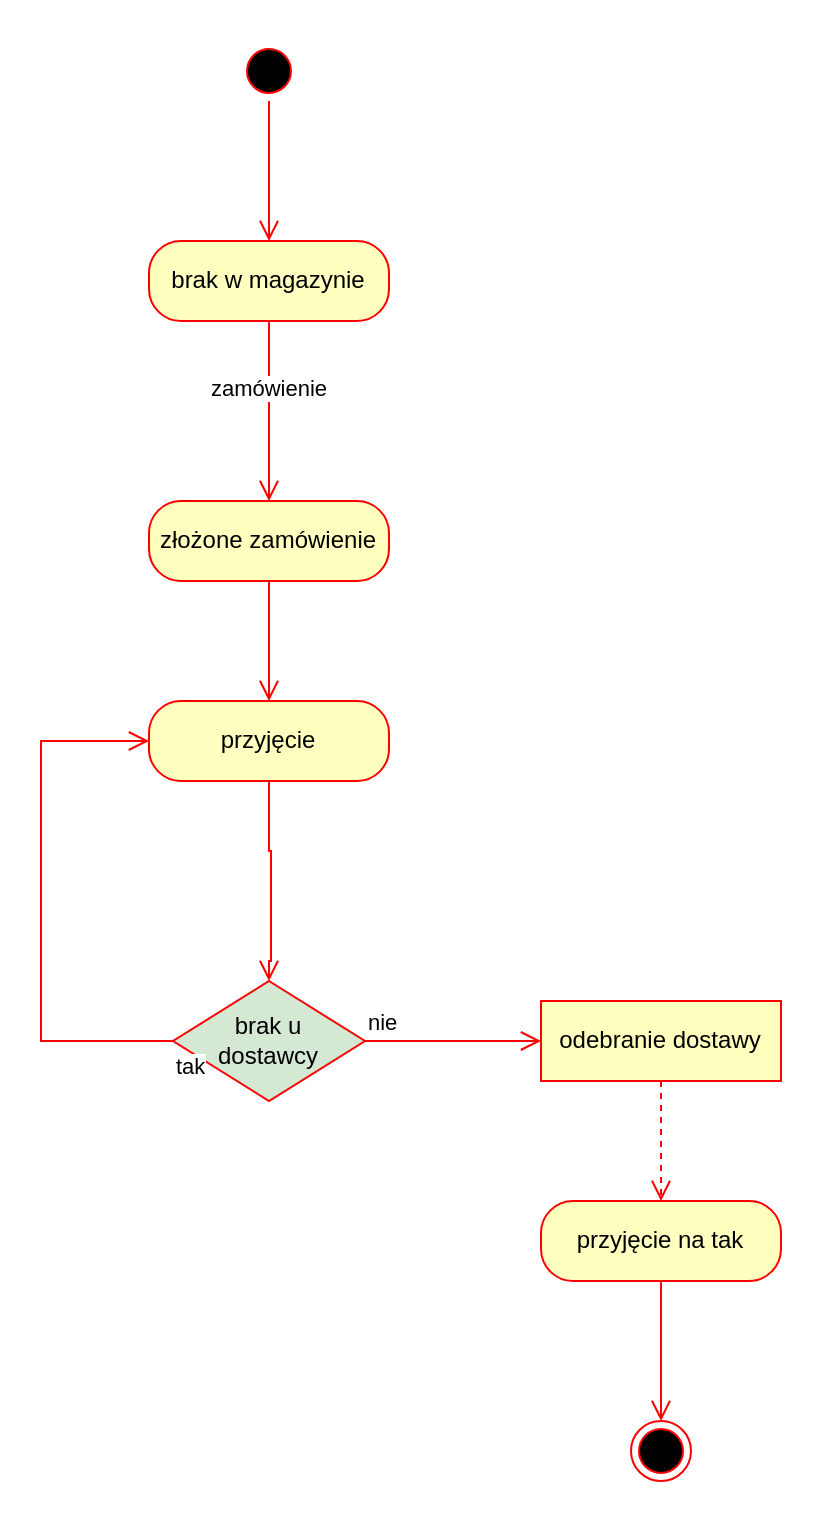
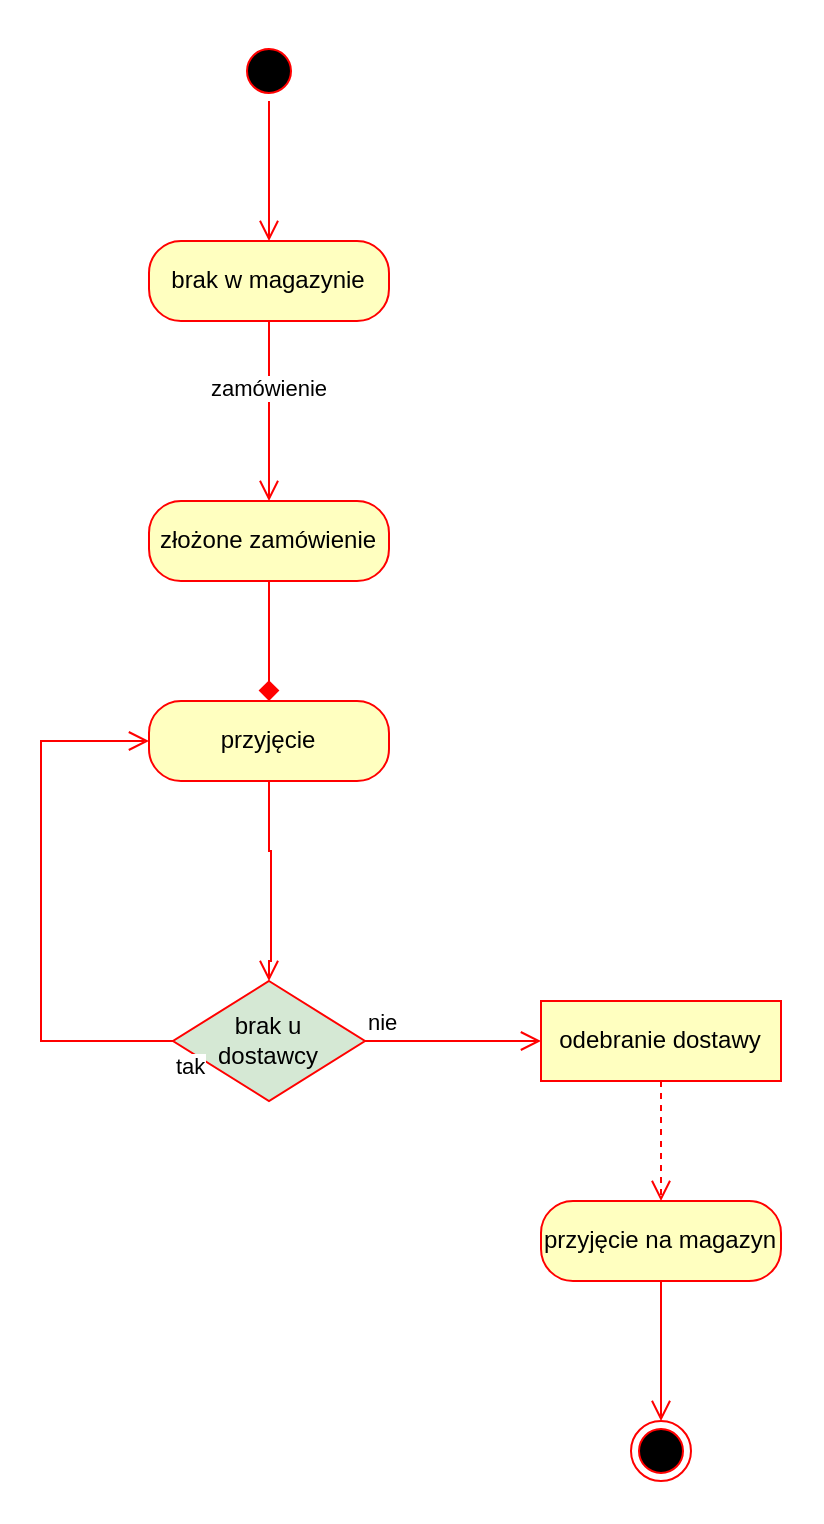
  <mxCell id="0" />
  <mxCell id="1" parent="0" />
  <mxCell id="2" value="brak w magazynie" style="rounded=1;whiteSpace=wrap;html=1;arcSize=40;fontColor=#000000;fillColor=#ffffc0;strokeColor=#ff0000;" vertex="1" parent="1"><mxGeometry x="74" y="120" width="120" height="40" as="geometry" /></mxCell>
  <mxCell id="3" value="" style="edgeStyle=orthogonalEdgeStyle;html=1;verticalAlign=bottom;endArrow=open;endSize=8;strokeColor=#ff0000;rounded=0;entryX=0.5;entryY=0;entryDx=0;entryDy=0;" edge="1" source="2" parent="1" target="7"><mxGeometry relative="1" as="geometry"><mxPoint x="134" y="250" as="targetPoint" /></mxGeometry></mxCell>
  <mxCell id="4" value="zamówienie" style="edgeLabel;html=1;align=center;verticalAlign=middle;resizable=0;points=[];" vertex="1" connectable="0" parent="3"><mxGeometry x="-0.267" y="-1" relative="1" as="geometry"><mxPoint as="offset" /></mxGeometry></mxCell>
  <mxCell id="5" value="" style="ellipse;html=1;shape=startState;fillColor=#000000;strokeColor=#ff0000;" vertex="1" parent="1"><mxGeometry x="119" y="20" width="30" height="30" as="geometry" /></mxCell>
  <mxCell id="6" value="" style="edgeStyle=orthogonalEdgeStyle;html=1;verticalAlign=bottom;endArrow=open;endSize=8;strokeColor=#ff0000;rounded=0;entryX=0.5;entryY=0;entryDx=0;entryDy=0;" edge="1" source="5" parent="1" target="2"><mxGeometry relative="1" as="geometry"><mxPoint x="134" y="110" as="targetPoint" /></mxGeometry></mxCell>
  <mxCell id="7" value="złożone zamówienie" style="rounded=1;whiteSpace=wrap;html=1;arcSize=40;fontColor=#000000;fillColor=#ffffc0;strokeColor=#ff0000;" vertex="1" parent="1"><mxGeometry x="74" y="250" width="120" height="40" as="geometry" /></mxCell>
- <mxCell id="8" value="" style="edgeStyle=orthogonalEdgeStyle;html=1;verticalAlign=bottom;endArrow=open;endSize=8;strokeColor=#ff0000;rounded=0;entryX=0.5;entryY=0;entryDx=0;entryDy=0;" edge="1" source="7" parent="1" target="9"><mxGeometry relative="1" as="geometry"><mxPoint x="134" y="350" as="targetPoint" /></mxGeometry></mxCell>
+ <mxCell id="8" value="" style="edgeStyle=orthogonalEdgeStyle;html=1;verticalAlign=bottom;endArrow=diamond;endSize=8;strokeColor=#ff0000;rounded=0;entryX=0.5;entryY=0;entryDx=0;entryDy=0;" edge="1" source="7" parent="1" target="9"><mxGeometry relative="1" as="geometry"><mxPoint x="134" y="350" as="targetPoint" /></mxGeometry></mxCell>
  <mxCell id="9" value="przyjęcie" style="rounded=1;whiteSpace=wrap;html=1;arcSize=40;fontColor=#000000;fillColor=#ffffc0;strokeColor=#ff0000;" vertex="1" parent="1"><mxGeometry x="74" y="350" width="120" height="40" as="geometry" /></mxCell>
  <mxCell id="10" value="" style="edgeStyle=orthogonalEdgeStyle;html=1;verticalAlign=bottom;endArrow=open;endSize=8;strokeColor=#ff0000;rounded=0;entryX=0.5;entryY=0;entryDx=0;entryDy=0;" edge="1" source="9" parent="1" target="11"><mxGeometry relative="1" as="geometry"><mxPoint x="134" y="460" as="targetPoint" /><Array as="points"><mxPoint x="134" y="425" /><mxPoint x="135" y="425" /><mxPoint x="135" y="480" /></Array></mxGeometry></mxCell>
  <mxCell id="11" value="brak u&lt;div&gt;dostawcy&lt;/div&gt;" style="rhombus;whiteSpace=wrap;html=1;fontColor=#000000;fillColor=#d5e8d4;strokeColor=#ff0000;" vertex="1" parent="1"><mxGeometry x="86" y="490" width="96" height="60" as="geometry" /></mxCell>
  <mxCell id="12" value="nie" style="edgeStyle=orthogonalEdgeStyle;html=1;align=left;verticalAlign=bottom;endArrow=open;endSize=8;strokeColor=#ff0000;rounded=0;entryX=0;entryY=0.5;entryDx=0;entryDy=0;" edge="1" source="11" parent="1" target="14"><mxGeometry x="-1" relative="1" as="geometry"><mxPoint x="280" y="520" as="targetPoint" /></mxGeometry></mxCell>
  <mxCell id="13" value="tak" style="edgeStyle=orthogonalEdgeStyle;html=1;align=left;verticalAlign=top;endArrow=open;endSize=8;strokeColor=#ff0000;rounded=0;exitX=0;exitY=0.5;exitDx=0;exitDy=0;entryX=0;entryY=0.5;entryDx=0;entryDy=0;" edge="1" source="11" parent="1" target="9"><mxGeometry x="-1" relative="1" as="geometry"><mxPoint x="-10" y="520" as="targetPoint" /><Array as="points"><mxPoint x="20" y="520" /><mxPoint x="20" y="370" /></Array></mxGeometry></mxCell>
  <mxCell id="14" value="odebranie dostawy" style="whiteSpace=wrap;html=1;arcSize=40;fontColor=#000000;fillColor=#ffffc0;strokeColor=#ff0000;rounded=0;" vertex="1" parent="1"><mxGeometry x="270" y="500" width="120" height="40" as="geometry" /></mxCell>
  <mxCell id="15" value="" style="edgeStyle=orthogonalEdgeStyle;html=1;verticalAlign=bottom;endArrow=open;endSize=8;strokeColor=#ff0000;rounded=0;entryX=0.5;entryY=0;entryDx=0;entryDy=0;dashed=1;" edge="1" source="14" parent="1" target="16"><mxGeometry relative="1" as="geometry"><mxPoint x="330" y="600" as="targetPoint" /></mxGeometry></mxCell>
- <mxCell id="16" value="przyjęcie na tak" style="rounded=1;whiteSpace=wrap;html=1;arcSize=40;fontColor=#000000;fillColor=#ffffc0;strokeColor=#ff0000;" vertex="1" parent="1"><mxGeometry x="270" y="600" width="120" height="40" as="geometry" /></mxCell>
+ <mxCell id="16" value="przyjęcie na magazyn" style="rounded=1;whiteSpace=wrap;html=1;arcSize=40;fontColor=#000000;fillColor=#ffffc0;strokeColor=#ff0000;" vertex="1" parent="1"><mxGeometry x="270" y="600" width="120" height="40" as="geometry" /></mxCell>
  <mxCell id="17" value="" style="edgeStyle=orthogonalEdgeStyle;html=1;verticalAlign=bottom;endArrow=open;endSize=8;strokeColor=#ff0000;rounded=0;entryX=0.5;entryY=0;entryDx=0;entryDy=0;" edge="1" source="16" parent="1" target="18"><mxGeometry relative="1" as="geometry"><mxPoint x="330" y="710" as="targetPoint" /></mxGeometry></mxCell>
  <mxCell id="18" value="" style="ellipse;html=1;shape=endState;fillColor=#000000;strokeColor=#ff0000;" vertex="1" parent="1"><mxGeometry x="315" y="710" width="30" height="30" as="geometry" /></mxCell>
